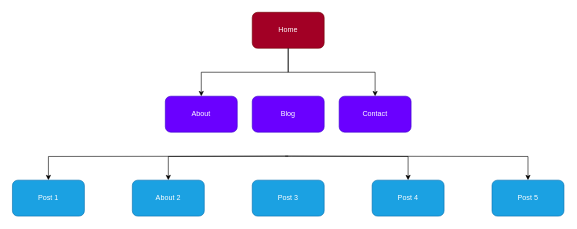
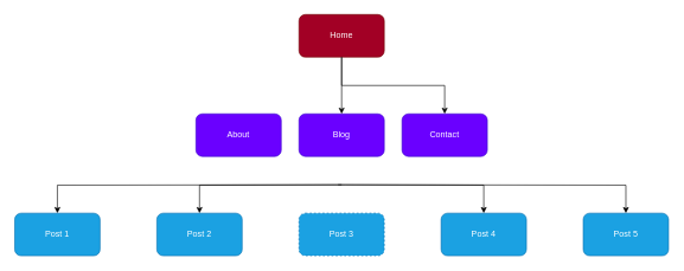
  <mxCell id="0" />
  <mxCell id="1" parent="0" />
  <mxCell id="2" value="Home" style="rounded=1;whiteSpace=wrap;html=1;fillColor=#a20025;strokeColor=#6F0000;fontColor=#ffffff;" parent="1" vertex="1"><mxGeometry x="420" y="20" width="120" height="60" as="geometry" /></mxCell>
  <mxCell id="3" value="Blog" style="rounded=1;whiteSpace=wrap;html=1;fillColor=#6a00ff;strokeColor=#3700CC;fontColor=#ffffff;" parent="1" vertex="1"><mxGeometry x="420" y="160" width="120" height="60" as="geometry" /></mxCell>
  <mxCell id="4" value="Contact" style="rounded=1;whiteSpace=wrap;html=1;fillColor=#6a00ff;strokeColor=#3700CC;fontColor=#ffffff;" parent="1" vertex="1"><mxGeometry x="565" y="160" width="120" height="60" as="geometry" /></mxCell>
  <mxCell id="5" value="About" style="rounded=1;whiteSpace=wrap;html=1;fillColor=#6a00ff;strokeColor=#3700CC;fontColor=#ffffff;" parent="1" vertex="1"><mxGeometry x="275" y="160" width="120" height="60" as="geometry" /></mxCell>
- <mxCell id="6" value="" style="edgeStyle=orthogonalEdgeStyle;rounded=0;orthogonalLoop=1;jettySize=auto;html=1;exitX=0.5;exitY=1;exitDx=0;exitDy=0;entryX=0.5;entryY=0;entryDx=0;entryDy=0;" parent="1" source="2" target="5" edge="1"><mxGeometry relative="1" as="geometry"><mxPoint x="490" y="90" as="sourcePoint" /><mxPoint x="490" y="170" as="targetPoint" /></mxGeometry></mxCell>
+ <mxCell id="6" value="" style="edgeStyle=orthogonalEdgeStyle;rounded=0;orthogonalLoop=1;jettySize=auto;html=1;exitX=0.5;exitY=1;exitDx=0;exitDy=0;" parent="1" source="2" target="3" edge="1"><mxGeometry relative="1" as="geometry"><mxPoint x="490" y="90" as="sourcePoint" /><mxPoint x="490" y="170" as="targetPoint" /></mxGeometry></mxCell>
  <mxCell id="7" value="" style="edgeStyle=orthogonalEdgeStyle;rounded=0;orthogonalLoop=1;jettySize=auto;html=1;exitX=0.5;exitY=1;exitDx=0;exitDy=0;entryX=0.5;entryY=0;entryDx=0;entryDy=0;" parent="1" source="2" target="4" edge="1"><mxGeometry relative="1" as="geometry"><mxPoint x="500" y="100" as="sourcePoint" /><mxPoint x="500" y="180" as="targetPoint" /></mxGeometry></mxCell>
  <mxCell id="8" value="" style="edgeStyle=orthogonalEdgeStyle;rounded=0;orthogonalLoop=1;jettySize=auto;html=1;" edge="1" parent="1" target="12"><mxGeometry relative="1" as="geometry"><mxPoint x="480" y="260" as="sourcePoint" /></mxGeometry></mxCell>
  <mxCell id="9" value="" style="edgeStyle=orthogonalEdgeStyle;rounded=0;orthogonalLoop=1;jettySize=auto;html=1;" edge="1" parent="1" target="15"><mxGeometry relative="1" as="geometry"><mxPoint x="485" y="260" as="sourcePoint" /></mxGeometry></mxCell>
- <mxCell id="10" value="Post 3" style="whiteSpace=wrap;html=1;rounded=1;fillColor=#1ba1e2;strokeColor=#006EAF;fontColor=#ffffff;" vertex="1" parent="1"><mxGeometry x="420" y="300" width="120" height="60" as="geometry" /></mxCell>
+ <mxCell id="10" value="Post 3" style="whiteSpace=wrap;html=1;rounded=1;fillColor=#1ba1e2;strokeColor=#006EAF;fontColor=#ffffff;dashed=1;" vertex="1" parent="1"><mxGeometry x="420" y="300" width="120" height="60" as="geometry" /></mxCell>
  <mxCell id="11" value="" style="edgeStyle=orthogonalEdgeStyle;rounded=0;orthogonalLoop=1;jettySize=auto;html=1;" edge="1" parent="1" target="13"><mxGeometry relative="1" as="geometry"><mxPoint x="485" y="260" as="sourcePoint" /></mxGeometry></mxCell>
- <mxCell id="12" value="About 2" style="whiteSpace=wrap;html=1;rounded=1;fillColor=#1ba1e2;strokeColor=#006EAF;fontColor=#ffffff;" vertex="1" parent="1"><mxGeometry x="220" y="300" width="120" height="60" as="geometry" /></mxCell>
+ <mxCell id="12" value="Post 2" style="whiteSpace=wrap;html=1;rounded=1;fillColor=#1ba1e2;strokeColor=#006EAF;fontColor=#ffffff;" vertex="1" parent="1"><mxGeometry x="220" y="300" width="120" height="60" as="geometry" /></mxCell>
  <mxCell id="13" value="Post 1" style="whiteSpace=wrap;html=1;rounded=1;fillColor=#1ba1e2;strokeColor=#006EAF;fontColor=#ffffff;" vertex="1" parent="1"><mxGeometry x="20" y="300" width="120" height="60" as="geometry" /></mxCell>
  <mxCell id="14" value="" style="edgeStyle=orthogonalEdgeStyle;rounded=0;orthogonalLoop=1;jettySize=auto;html=1;" edge="1" parent="1" target="16"><mxGeometry relative="1" as="geometry"><mxPoint x="475" y="260" as="sourcePoint" /></mxGeometry></mxCell>
  <mxCell id="15" value="Post 4" style="whiteSpace=wrap;html=1;rounded=1;fillColor=#1ba1e2;strokeColor=#006EAF;fontColor=#ffffff;" vertex="1" parent="1"><mxGeometry x="620" y="300" width="120" height="60" as="geometry" /></mxCell>
  <mxCell id="16" value="Post 5" style="whiteSpace=wrap;html=1;rounded=1;fillColor=#1ba1e2;strokeColor=#006EAF;fontColor=#ffffff;" vertex="1" parent="1"><mxGeometry x="820" y="300" width="120" height="60" as="geometry" /></mxCell>
